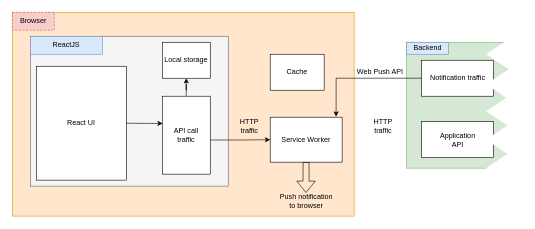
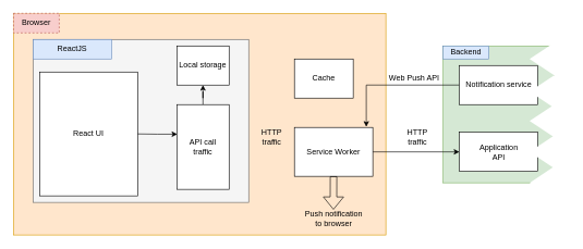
  <mxCell id="0" />
  <mxCell id="1" parent="0" />
  <mxCell id="2" value="" style="rounded=0;whiteSpace=wrap;html=1;fillColor=#ffe6cc;strokeColor=#d79b00;" vertex="1" parent="1"><mxGeometry x="20" y="20" width="570" height="340" as="geometry" /></mxCell>
  <mxCell id="3" value="Service Worker" style="rounded=0;whiteSpace=wrap;html=1;" vertex="1" parent="1"><mxGeometry x="450" y="195" width="120" height="75" as="geometry" /></mxCell>
  <mxCell id="4" value="" style="rounded=0;whiteSpace=wrap;html=1;fillColor=#f5f5f5;strokeColor=#666666;fontColor=#333333;" vertex="1" parent="1"><mxGeometry x="50" y="60" width="330" height="250" as="geometry" /></mxCell>
  <mxCell id="5" value="ReactJS" style="rounded=0;whiteSpace=wrap;html=1;fillColor=#dae8fc;strokeColor=#6c8ebf;" vertex="1" parent="1"><mxGeometry x="50" y="60" width="120" height="30" as="geometry" /></mxCell>
  <mxCell id="6" value="React UI" style="rounded=0;whiteSpace=wrap;html=1;" vertex="1" parent="1"><mxGeometry x="60" y="110" width="150" height="190" as="geometry" /></mxCell>
  <mxCell id="7" style="edgeStyle=orthogonalEdgeStyle;rounded=0;orthogonalLoop=1;jettySize=auto;html=1;entryX=1;entryY=0.5;entryDx=0;entryDy=0;endArrow=none;endFill=0;startArrow=classic;startFill=1;exitX=0.008;exitY=0.349;exitDx=0;exitDy=0;exitPerimeter=0;" edge="1" parent="1" source="10" target="6"><mxGeometry relative="1" as="geometry" /></mxCell>
  <mxCell id="8" style="edgeStyle=orthogonalEdgeStyle;rounded=0;orthogonalLoop=1;jettySize=auto;html=1;entryX=0.5;entryY=1;entryDx=0;entryDy=0;startArrow=none;startFill=0;endArrow=classic;endFill=1;" edge="1" parent="1" source="10" target="11"><mxGeometry relative="1" as="geometry" /></mxCell>
- <mxCell id="9" style="edgeStyle=orthogonalEdgeStyle;rounded=0;orthogonalLoop=1;jettySize=auto;html=1;startArrow=none;startFill=0;endArrow=classic;endFill=1;entryX=0;entryY=0.5;entryDx=0;entryDy=0;exitX=0.995;exitY=0.562;exitDx=0;exitDy=0;exitPerimeter=0;" edge="1" parent="1" source="10" target="3"><mxGeometry relative="1" as="geometry" /></mxCell>
  <mxCell id="10" value="API call&lt;br&gt;traffic" style="rounded=0;whiteSpace=wrap;html=1;" vertex="1" parent="1"><mxGeometry x="270" y="160" width="80" height="130" as="geometry" /></mxCell>
  <mxCell id="11" value="Local storage" style="rounded=0;whiteSpace=wrap;html=1;" vertex="1" parent="1"><mxGeometry x="270" y="70" width="80" height="60" as="geometry" /></mxCell>
  <mxCell id="12" value="Cache" style="rounded=0;whiteSpace=wrap;html=1;" vertex="1" parent="1"><mxGeometry x="450" y="90" width="90" height="60" as="geometry" /></mxCell>
  <mxCell id="13" value="" style="rounded=0;whiteSpace=wrap;html=1;fillColor=#d5e8d4;strokeColor=#82b366;" vertex="1" parent="1"><mxGeometry x="677.52" y="70" width="170" height="210" as="geometry" /></mxCell>
  <mxCell id="14" value="HTTP&lt;br&gt;traffic" style="text;html=1;align=center;verticalAlign=middle;resizable=0;points=[];autosize=1;" vertex="1" parent="1"><mxGeometry x="390" y="195" width="50" height="30" as="geometry" /></mxCell>
  <mxCell id="15" value="HTTP&lt;br&gt;traffic" style="text;html=1;align=center;verticalAlign=middle;resizable=0;points=[];autosize=1;" vertex="1" parent="1"><mxGeometry x="612.52" y="195" width="50" height="30" as="geometry" /></mxCell>
  <mxCell id="16" value="Application&lt;br&gt;API" style="rounded=0;whiteSpace=wrap;html=1;" vertex="1" parent="1"><mxGeometry x="702.52" y="202.5" width="120" height="60" as="geometry" /></mxCell>
+ <mxCell id="17" style="edgeStyle=orthogonalEdgeStyle;rounded=0;orthogonalLoop=1;jettySize=auto;html=1;startArrow=none;startFill=0;endArrow=classic;endFill=1;" edge="1" parent="1" source="3" target="16"><mxGeometry relative="1" as="geometry"><mxPoint x="597.52" y="232.5" as="sourcePoint" /></mxGeometry></mxCell>
  <mxCell id="18" style="edgeStyle=orthogonalEdgeStyle;rounded=0;orthogonalLoop=1;jettySize=auto;html=1;startArrow=none;startFill=0;endArrow=classic;endFill=1;" edge="1" parent="1" source="19"><mxGeometry relative="1" as="geometry"><mxPoint x="560" y="194" as="targetPoint" /><Array as="points"><mxPoint x="560" y="130" /><mxPoint x="560" y="194" /></Array></mxGeometry></mxCell>
- <mxCell id="19" value="Notification traffic" style="rounded=0;whiteSpace=wrap;html=1;" vertex="1" parent="1"><mxGeometry x="702.52" y="100" width="120" height="60" as="geometry" /></mxCell>
+ <mxCell id="19" value="Notification service" style="rounded=0;whiteSpace=wrap;html=1;" vertex="1" parent="1"><mxGeometry x="702.52" y="100" width="120" height="60" as="geometry" /></mxCell>
  <mxCell id="20" value="Web Push API" style="text;html=1;align=center;verticalAlign=middle;resizable=0;points=[];autosize=1;" vertex="1" parent="1"><mxGeometry x="587.52" y="110" width="90" height="20" as="geometry" /></mxCell>
  <mxCell id="21" value="Backend" style="rounded=0;whiteSpace=wrap;html=1;fillColor=#dae8fc;strokeColor=#6c8ebf;" vertex="1" parent="1"><mxGeometry x="677.52" y="70" width="70" height="20" as="geometry" /></mxCell>
  <mxCell id="22" value="Browser" style="rounded=0;whiteSpace=wrap;html=1;fillColor=#f8cecc;strokeColor=#b85450;dashed=1;" vertex="1" parent="1"><mxGeometry x="20" y="20" width="70" height="30" as="geometry" /></mxCell>
  <mxCell id="23" value="" style="triangle;whiteSpace=wrap;html=1;rotation=-180;strokeColor=none;" vertex="1" parent="1"><mxGeometry x="810" y="100" width="60" height="80" as="geometry" /></mxCell>
  <mxCell id="24" value="" style="triangle;whiteSpace=wrap;html=1;rotation=-180;strokeColor=none;" vertex="1" parent="1"><mxGeometry x="810" y="50" width="60" height="80" as="geometry" /></mxCell>
  <mxCell id="25" value="" style="triangle;whiteSpace=wrap;html=1;rotation=-180;strokeColor=none;" vertex="1" parent="1"><mxGeometry x="810" y="145" width="60" height="80" as="geometry" /></mxCell>
  <mxCell id="26" value="" style="triangle;whiteSpace=wrap;html=1;rotation=-180;strokeColor=none;" vertex="1" parent="1"><mxGeometry x="810" y="192.5" width="60" height="80" as="geometry" /></mxCell>
  <mxCell id="27" value="" style="triangle;whiteSpace=wrap;html=1;rotation=-180;strokeColor=none;" vertex="1" parent="1"><mxGeometry x="810" y="240" width="60" height="80" as="geometry" /></mxCell>
  <mxCell id="28" value="" style="shape=flexArrow;endArrow=classic;html=1;entryX=0.497;entryY=0.038;entryDx=0;entryDy=0;entryPerimeter=0;" edge="1" parent="1" source="3" target="29"><mxGeometry width="50" height="50" relative="1" as="geometry"><mxPoint x="460" y="430" as="sourcePoint" /><mxPoint x="510" y="310" as="targetPoint" /></mxGeometry></mxCell>
  <mxCell id="29" value="Push notification&lt;br&gt;to browser" style="text;html=1;align=center;verticalAlign=middle;resizable=0;points=[];autosize=1;" vertex="1" parent="1"><mxGeometry x="460" y="320" width="100" height="30" as="geometry" /></mxCell>
